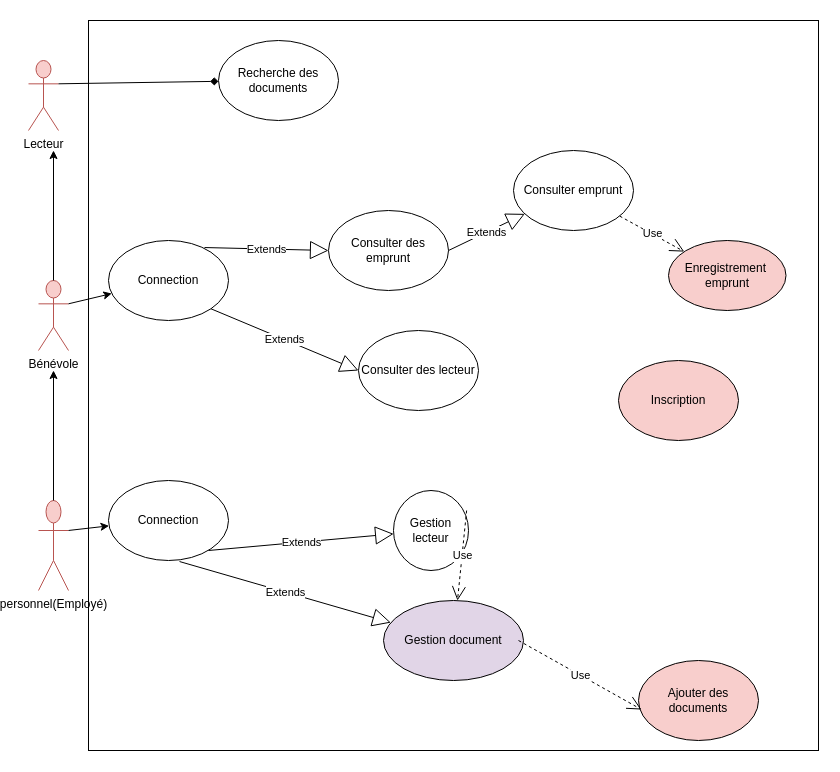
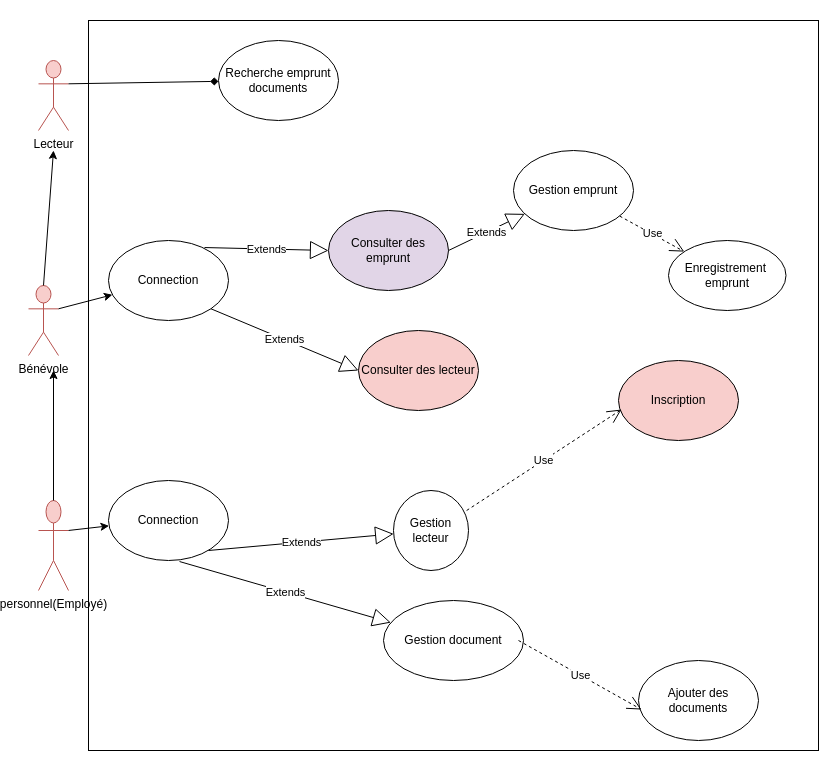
  <mxCell id="0" />
  <mxCell id="1" parent="0" />
  <mxCell id="2" value="" style="whiteSpace=wrap;html=1;aspect=fixed;" parent="1" vertex="1"><mxGeometry x="70" y="20" width="730" height="730" as="geometry" /></mxCell>
  <mxCell id="3" value="personnel(Employé)" style="shape=umlActor;verticalLabelPosition=bottom;verticalAlign=top;html=1;outlineConnect=0;fillColor=#f8cecc;strokeColor=#b85450;" parent="1" vertex="1"><mxGeometry x="20" y="500" width="30" height="90" as="geometry" /></mxCell>
- <mxCell id="4" value="Lecteur&lt;br&gt;" style="shape=umlActor;verticalLabelPosition=bottom;verticalAlign=top;html=1;outlineConnect=0;fillColor=#f8cecc;strokeColor=#b85450;" parent="1" vertex="1"><mxGeometry x="10" y="60" width="30" height="70" as="geometry" /></mxCell>
- <mxCell id="5" value="Gestion document" style="ellipse;whiteSpace=wrap;html=1;fillColor=#e1d5e7;" parent="1" vertex="1"><mxGeometry x="365" y="600" width="140" height="80" as="geometry" /></mxCell>
+ <mxCell id="4" value="Lecteur&lt;br&gt;" style="shape=umlActor;verticalLabelPosition=bottom;verticalAlign=top;html=1;outlineConnect=0;fillColor=#f8cecc;strokeColor=#b85450;" parent="1" vertex="1"><mxGeometry x="20" y="60" width="30" height="70" as="geometry" /></mxCell>
+ <mxCell id="5" value="Gestion document" style="ellipse;whiteSpace=wrap;html=1;" parent="1" vertex="1"><mxGeometry x="365" y="600" width="140" height="80" as="geometry" /></mxCell>
  <mxCell id="6" value="Gestion lecteur" style="ellipse;whiteSpace=wrap;html=1;" parent="1" vertex="1"><mxGeometry x="375" y="490" width="75" height="80" as="geometry" /></mxCell>
- <mxCell id="7" value="Recherche des documents" style="ellipse;whiteSpace=wrap;html=1;" parent="1" vertex="1"><mxGeometry x="200" y="40" width="120" height="80" as="geometry" /></mxCell>
- <mxCell id="8" value="Consulter des emprunt" style="ellipse;whiteSpace=wrap;html=1;" parent="1" vertex="1"><mxGeometry x="310" y="210" width="120" height="80" as="geometry" /></mxCell>
+ <mxCell id="7" value="Recherche emprunt documents" style="ellipse;whiteSpace=wrap;html=1;" parent="1" vertex="1"><mxGeometry x="200" y="40" width="120" height="80" as="geometry" /></mxCell>
+ <mxCell id="8" value="Consulter des emprunt" style="ellipse;whiteSpace=wrap;html=1;fillColor=#e1d5e7;" parent="1" vertex="1"><mxGeometry x="310" y="210" width="120" height="80" as="geometry" /></mxCell>
  <mxCell id="9" value="" style="endArrow=diamond;html=1;exitX=1;exitY=0.333;exitDx=0;exitDy=0;exitPerimeter=0;" parent="1" source="4" target="7" edge="1"><mxGeometry width="50" height="50" relative="1" as="geometry"><mxPoint x="30" y="320" as="sourcePoint" /><mxPoint x="500" y="490" as="targetPoint" /></mxGeometry></mxCell>
- <mxCell id="10" value="Bénévole" style="shape=umlActor;verticalLabelPosition=bottom;verticalAlign=top;html=1;outlineConnect=0;fillColor=#f8cecc;strokeColor=#b85450;" parent="1" vertex="1"><mxGeometry x="20" y="280" width="30" height="70" as="geometry" /></mxCell>
+ <mxCell id="10" value="Bénévole" style="shape=umlActor;verticalLabelPosition=bottom;verticalAlign=top;html=1;outlineConnect=0;fillColor=#f8cecc;strokeColor=#b85450;" parent="1" vertex="1"><mxGeometry x="10" y="285" width="30" height="70" as="geometry" /></mxCell>
  <mxCell id="11" style="edgeStyle=orthogonalEdgeStyle;rounded=0;orthogonalLoop=1;jettySize=auto;html=1;exitX=0.5;exitY=1;exitDx=0;exitDy=0;" parent="1" edge="1"><mxGeometry relative="1" as="geometry"><mxPoint x="410" y="340" as="sourcePoint" /><mxPoint x="410" y="340" as="targetPoint" /></mxGeometry></mxCell>
  <mxCell id="12" value="" style="endArrow=classic;html=1;exitX=0.5;exitY=0;exitDx=0;exitDy=0;exitPerimeter=0;" parent="1" source="10" edge="1"><mxGeometry width="50" height="50" relative="1" as="geometry"><mxPoint x="450" y="400" as="sourcePoint" /><mxPoint x="35" y="150" as="targetPoint" /></mxGeometry></mxCell>
  <mxCell id="13" value="" style="endArrow=classic;html=1;exitX=0.5;exitY=0;exitDx=0;exitDy=0;exitPerimeter=0;" parent="1" source="3" edge="1"><mxGeometry width="50" height="50" relative="1" as="geometry"><mxPoint x="450" y="400" as="sourcePoint" /><mxPoint x="35" y="370" as="targetPoint" /></mxGeometry></mxCell>
  <mxCell id="14" value="Connection" style="ellipse;whiteSpace=wrap;html=1;" parent="1" vertex="1"><mxGeometry x="90" y="480" width="120" height="80" as="geometry" /></mxCell>
  <mxCell id="15" value="Extends" style="endArrow=block;endSize=16;endFill=0;html=1;" parent="1" target="6" edge="1"><mxGeometry width="160" relative="1" as="geometry"><mxPoint x="190" y="550" as="sourcePoint" /><mxPoint x="550" y="370" as="targetPoint" /></mxGeometry></mxCell>
  <mxCell id="16" value="Extends" style="endArrow=block;endSize=16;endFill=0;html=1;exitX=0.592;exitY=1.013;exitDx=0;exitDy=0;exitPerimeter=0;" parent="1" source="14" target="5" edge="1"><mxGeometry width="160" relative="1" as="geometry"><mxPoint x="390" y="370" as="sourcePoint" /><mxPoint x="550" y="370" as="targetPoint" /></mxGeometry></mxCell>
  <mxCell id="17" value="" style="endArrow=classic;html=1;exitX=1;exitY=0.333;exitDx=0;exitDy=0;exitPerimeter=0;" parent="1" source="3" target="14" edge="1"><mxGeometry width="50" height="50" relative="1" as="geometry"><mxPoint x="450" y="400" as="sourcePoint" /><mxPoint x="500" y="350" as="targetPoint" /></mxGeometry></mxCell>
  <mxCell id="18" value="Connection" style="ellipse;whiteSpace=wrap;html=1;" parent="1" vertex="1"><mxGeometry x="90" y="240" width="120" height="80" as="geometry" /></mxCell>
  <mxCell id="19" value="" style="endArrow=classic;html=1;exitX=1;exitY=0.333;exitDx=0;exitDy=0;exitPerimeter=0;" parent="1" source="10" target="18" edge="1"><mxGeometry width="50" height="50" relative="1" as="geometry"><mxPoint x="450" y="400" as="sourcePoint" /><mxPoint x="500" y="350" as="targetPoint" /></mxGeometry></mxCell>
  <mxCell id="20" value="Inscription" style="ellipse;whiteSpace=wrap;html=1;fillColor=#f8cecc;" parent="1" vertex="1"><mxGeometry x="600" y="360" width="120" height="80" as="geometry" /></mxCell>
- <mxCell id="21" value="Consulter des lecteur" style="ellipse;whiteSpace=wrap;html=1;" parent="1" vertex="1"><mxGeometry x="340" y="330" width="120" height="80" as="geometry" /></mxCell>
+ <mxCell id="21" value="Consulter des lecteur" style="ellipse;whiteSpace=wrap;html=1;fillColor=#f8cecc;" parent="1" vertex="1"><mxGeometry x="340" y="330" width="120" height="80" as="geometry" /></mxCell>
  <mxCell id="22" value="Extends" style="endArrow=block;endSize=16;endFill=0;html=1;exitX=1;exitY=1;exitDx=0;exitDy=0;entryX=0;entryY=0.5;entryDx=0;entryDy=0;" parent="1" source="18" target="21" edge="1"><mxGeometry width="160" relative="1" as="geometry"><mxPoint x="190.96" y="325.04" as="sourcePoint" /><mxPoint x="340" y="310" as="targetPoint" /></mxGeometry></mxCell>
  <mxCell id="23" value="Use" style="endArrow=open;endSize=12;dashed=1;html=1;" parent="1" source="25" target="24" edge="1"><mxGeometry width="160" relative="1" as="geometry"><mxPoint x="470" y="269.5" as="sourcePoint" /><mxPoint x="590" y="270" as="targetPoint" /></mxGeometry></mxCell>
- <mxCell id="24" value="Enregistrement&amp;nbsp;&lt;br&gt;emprunt" style="ellipse;whiteSpace=wrap;html=1;fillColor=#f8cecc;" parent="1" vertex="1"><mxGeometry x="650" y="240" width="117.5" height="70" as="geometry" /></mxCell>
- <mxCell id="25" value="Consulter emprunt" style="ellipse;whiteSpace=wrap;html=1;" parent="1" vertex="1"><mxGeometry x="495" y="150" width="120" height="80" as="geometry" /></mxCell>
+ <mxCell id="24" value="Enregistrement&amp;nbsp;&lt;br&gt;emprunt" style="ellipse;whiteSpace=wrap;html=1;" parent="1" vertex="1"><mxGeometry x="650" y="240" width="117.5" height="70" as="geometry" /></mxCell>
+ <mxCell id="25" value="Gestion emprunt" style="ellipse;whiteSpace=wrap;html=1;" parent="1" vertex="1"><mxGeometry x="495" y="150" width="120" height="80" as="geometry" /></mxCell>
  <mxCell id="26" value="Extends" style="endArrow=block;endSize=16;endFill=0;html=1;exitX=1;exitY=0.5;exitDx=0;exitDy=0;" parent="1" source="8" target="25" edge="1"><mxGeometry width="160" relative="1" as="geometry"><mxPoint x="380" y="211" as="sourcePoint" /><mxPoint x="550" y="350" as="targetPoint" /><Array as="points" /></mxGeometry></mxCell>
  <mxCell id="27" value="Extends" style="endArrow=block;endSize=16;endFill=0;html=1;exitX=0.8;exitY=0.088;exitDx=0;exitDy=0;exitPerimeter=0;entryX=0;entryY=0.5;entryDx=0;entryDy=0;" parent="1" source="18" edge="1"><mxGeometry width="160" relative="1" as="geometry"><mxPoint x="390" y="350" as="sourcePoint" /><mxPoint x="310" y="250" as="targetPoint" /></mxGeometry></mxCell>
- <mxCell id="28" value="Use" style="endArrow=open;endSize=12;dashed=1;html=1;exitX=0.975;exitY=0.25;exitDx=0;exitDy=0;exitPerimeter=0;" parent="1" source="6" target="5" edge="1"><mxGeometry width="160" relative="1" as="geometry"><mxPoint x="380" y="480" as="sourcePoint" /><mxPoint x="540" y="480" as="targetPoint" /></mxGeometry></mxCell>
- <mxCell id="29" value="Ajouter des documents" style="ellipse;whiteSpace=wrap;html=1;fillColor=#f8cecc;" parent="1" vertex="1"><mxGeometry x="620" y="660" width="120" height="80" as="geometry" /></mxCell>
+ <mxCell id="28" value="Use" style="endArrow=open;endSize=12;dashed=1;html=1;entryX=0.025;entryY=0.613;entryDx=0;entryDy=0;entryPerimeter=0;exitX=0.975;exitY=0.25;exitDx=0;exitDy=0;exitPerimeter=0;" parent="1" source="6" target="20" edge="1"><mxGeometry width="160" relative="1" as="geometry"><mxPoint x="380" y="480" as="sourcePoint" /><mxPoint x="540" y="480" as="targetPoint" /></mxGeometry></mxCell>
+ <mxCell id="29" value="Ajouter des documents" style="ellipse;whiteSpace=wrap;html=1;" parent="1" vertex="1"><mxGeometry x="620" y="660" width="120" height="80" as="geometry" /></mxCell>
  <mxCell id="30" value="Use" style="endArrow=open;endSize=12;dashed=1;html=1;entryX=0.025;entryY=0.613;entryDx=0;entryDy=0;entryPerimeter=0;" parent="1" target="29" edge="1"><mxGeometry width="160" relative="1" as="geometry"><mxPoint x="500" y="640" as="sourcePoint" /><mxPoint x="630" y="640" as="targetPoint" /></mxGeometry></mxCell>
